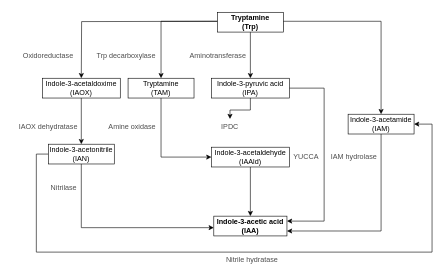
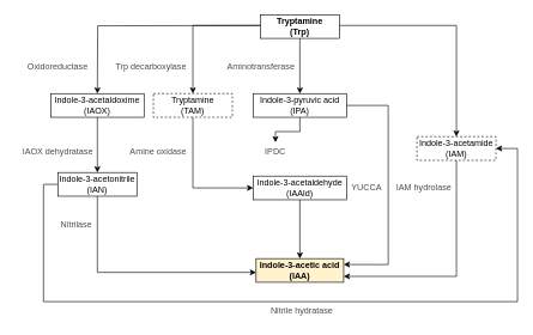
  <mxCell id="0" />
  <mxCell id="1" parent="0" />
  <mxCell id="2" style="edgeStyle=orthogonalEdgeStyle;rounded=0;orthogonalLoop=1;jettySize=auto;html=1;exitX=0.5;exitY=1;exitDx=0;exitDy=0;entryX=0.5;entryY=0;entryDx=0;entryDy=0;" parent="1" target="11" edge="1"><mxGeometry relative="1" as="geometry"><mxPoint x="471" y="50" as="sourcePoint" /><Array as="points"><mxPoint x="471" y="35" /><mxPoint x="635" y="35" /></Array></mxGeometry></mxCell>
  <mxCell id="3" style="edgeStyle=orthogonalEdgeStyle;rounded=0;orthogonalLoop=1;jettySize=auto;html=1;exitX=0.5;exitY=1;exitDx=0;exitDy=0;entryX=0.5;entryY=0;entryDx=0;entryDy=0;" parent="1" source="6" target="16" edge="1"><mxGeometry relative="1" as="geometry" /></mxCell>
  <mxCell id="4" style="edgeStyle=orthogonalEdgeStyle;rounded=0;orthogonalLoop=1;jettySize=auto;html=1;fontColor=#3333FF;" parent="1" source="6" target="18" edge="1"><mxGeometry relative="1" as="geometry"><Array as="points"><mxPoint x="268" y="35" /></Array></mxGeometry></mxCell>
  <mxCell id="5" style="edgeStyle=orthogonalEdgeStyle;rounded=0;orthogonalLoop=1;jettySize=auto;html=1;exitX=0;exitY=0.5;exitDx=0;exitDy=0;fontColor=#3333FF;" parent="1" edge="1"><mxGeometry relative="1" as="geometry"><mxPoint x="369" y="35" as="sourcePoint" /><mxPoint x="135.007" y="130" as="targetPoint" /></mxGeometry></mxCell>
  <mxCell id="6" value="&lt;b&gt;Tryptamine&lt;br&gt;(Trp)&lt;/b&gt;" style="rounded=0;whiteSpace=wrap;html=1;" parent="1" vertex="1"><mxGeometry x="362" y="20" width="110" height="33" as="geometry" /></mxCell>
- <mxCell id="7" value="&lt;b&gt;Indole-3-acetic acid&lt;br&gt;(IAA)&lt;/b&gt;" style="rounded=0;whiteSpace=wrap;html=1;" parent="1" vertex="1"><mxGeometry x="356" y="360" width="122" height="33" as="geometry" /></mxCell>
+ <mxCell id="7" value="&lt;b&gt;Indole-3-acetic acid&lt;br&gt;(IAA)&lt;/b&gt;" style="rounded=0;whiteSpace=wrap;html=1;fillColor=#fff2cc;" parent="1" vertex="1"><mxGeometry x="356" y="360" width="122" height="33" as="geometry" /></mxCell>
  <mxCell id="8" style="edgeStyle=orthogonalEdgeStyle;rounded=0;orthogonalLoop=1;jettySize=auto;html=1;exitX=0.5;exitY=1;exitDx=0;exitDy=0;fontColor=#3333FF;" parent="1" source="9" target="20" edge="1"><mxGeometry relative="1" as="geometry" /></mxCell>
  <mxCell id="9" value="Indole-3-acetaldoxime &lt;br&gt;(IAOX)" style="rounded=0;whiteSpace=wrap;html=1;" parent="1" vertex="1"><mxGeometry x="70" y="130" width="130" height="33" as="geometry" /></mxCell>
  <mxCell id="10" style="edgeStyle=orthogonalEdgeStyle;rounded=0;orthogonalLoop=1;jettySize=auto;html=1;exitX=0.5;exitY=1;exitDx=0;exitDy=0;entryX=1;entryY=0.75;entryDx=0;entryDy=0;" parent="1" source="11" target="7" edge="1"><mxGeometry relative="1" as="geometry"><mxPoint x="479" y="384.75" as="targetPoint" /></mxGeometry></mxCell>
- <mxCell id="11" value="Indole-3-acetamide&lt;br&gt;(IAM)" style="rounded=0;whiteSpace=wrap;html=1;" parent="1" vertex="1"><mxGeometry x="580" y="190" width="110" height="33" as="geometry" /></mxCell>
+ <mxCell id="11" value="Indole-3-acetamide&lt;br&gt;(IAM)" style="rounded=0;whiteSpace=wrap;html=1;dashed=1;" parent="1" vertex="1"><mxGeometry x="580" y="190" width="110" height="33" as="geometry" /></mxCell>
  <mxCell id="12" style="edgeStyle=orthogonalEdgeStyle;rounded=0;orthogonalLoop=1;jettySize=auto;html=1;" parent="1" source="13" target="7" edge="1"><mxGeometry relative="1" as="geometry" /></mxCell>
  <mxCell id="13" value="Indole-3-acetaldehyde&lt;br&gt;(IAAld)" style="rounded=0;whiteSpace=wrap;html=1;" parent="1" vertex="1"><mxGeometry x="352" y="245" width="130" height="33" as="geometry" /></mxCell>
  <mxCell id="14" style="edgeStyle=orthogonalEdgeStyle;rounded=0;orthogonalLoop=1;jettySize=auto;html=1;exitX=0.5;exitY=1;exitDx=0;exitDy=0;" parent="1" source="16" target="30" edge="1"><mxGeometry relative="1" as="geometry" /></mxCell>
  <mxCell id="15" style="edgeStyle=orthogonalEdgeStyle;rounded=0;orthogonalLoop=1;jettySize=auto;html=1;exitX=1;exitY=0.5;exitDx=0;exitDy=0;entryX=1;entryY=0.25;entryDx=0;entryDy=0;" parent="1" source="16" target="7" edge="1"><mxGeometry relative="1" as="geometry"><mxPoint x="489" y="146.5" as="sourcePoint" /><mxPoint x="479" y="368.25" as="targetPoint" /><Array as="points"><mxPoint x="540" y="147" /><mxPoint x="540" y="368" /></Array></mxGeometry></mxCell>
  <mxCell id="16" value="Indole-3-pyruvic acid (IPA)" style="rounded=0;whiteSpace=wrap;html=1;" parent="1" vertex="1"><mxGeometry x="352" y="130" width="130" height="33" as="geometry" /></mxCell>
  <mxCell id="17" style="edgeStyle=orthogonalEdgeStyle;rounded=0;orthogonalLoop=1;jettySize=auto;html=1;exitX=0.5;exitY=1;exitDx=0;exitDy=0;entryX=0;entryY=0.5;entryDx=0;entryDy=0;fontColor=#3333FF;" parent="1" source="18" target="13" edge="1"><mxGeometry relative="1" as="geometry" /></mxCell>
- <mxCell id="18" value="Tryptamine&lt;br&gt;(TAM)" style="rounded=0;whiteSpace=wrap;html=1;" parent="1" vertex="1"><mxGeometry x="213" y="130" width="110" height="33" as="geometry" /></mxCell>
+ <mxCell id="18" value="Tryptamine&lt;br&gt;(TAM)" style="rounded=0;whiteSpace=wrap;html=1;dashed=1;" parent="1" vertex="1"><mxGeometry x="213" y="130" width="110" height="33" as="geometry" /></mxCell>
  <mxCell id="19" style="edgeStyle=orthogonalEdgeStyle;rounded=0;orthogonalLoop=1;jettySize=auto;html=1;exitX=0;exitY=0.5;exitDx=0;exitDy=0;entryX=1;entryY=0.5;entryDx=0;entryDy=0;" parent="1" source="20" target="11" edge="1"><mxGeometry relative="1" as="geometry"><mxPoint x="700" y="200" as="targetPoint" /><Array as="points"><mxPoint x="60" y="257" /><mxPoint x="60" y="420" /><mxPoint x="720" y="420" /><mxPoint x="720" y="207" /><mxPoint x="690" y="207" /></Array></mxGeometry></mxCell>
  <mxCell id="20" value="Indole-3-acetonitrile&lt;br&gt;(IAN)" style="rounded=0;whiteSpace=wrap;html=1;" parent="1" vertex="1"><mxGeometry x="80" y="240" width="110" height="33" as="geometry" /></mxCell>
  <mxCell id="21" value="&lt;font color=&quot;#4d4d4d&quot;&gt;Aminotransferase&lt;/font&gt;" style="rounded=0;whiteSpace=wrap;html=1;fillColor=none;strokeColor=none;" parent="1" vertex="1"><mxGeometry x="303" y="80" width="120" height="25" as="geometry" /></mxCell>
  <mxCell id="22" value="&lt;font color=&quot;#4d4d4d&quot;&gt;Trp decarboxylase&lt;/font&gt;" style="rounded=0;whiteSpace=wrap;html=1;fillColor=none;strokeColor=none;" parent="1" vertex="1"><mxGeometry x="150" y="80" width="120" height="25" as="geometry" /></mxCell>
  <mxCell id="23" value="&lt;font color=&quot;#4d4d4d&quot;&gt;Oxidoreductase&lt;/font&gt;" style="rounded=0;whiteSpace=wrap;html=1;fillColor=none;strokeColor=none;" parent="1" vertex="1"><mxGeometry x="20" y="80" width="120" height="25" as="geometry" /></mxCell>
  <mxCell id="24" value="&lt;font color=&quot;#4d4d4d&quot;&gt;IAOX dehydratase&lt;/font&gt;" style="rounded=0;whiteSpace=wrap;html=1;fillColor=none;strokeColor=none;" parent="1" vertex="1"><mxGeometry x="20" y="198" width="120" height="25" as="geometry" /></mxCell>
  <mxCell id="25" value="&lt;font color=&quot;#4d4d4d&quot;&gt;Nitrilase&lt;/font&gt;" style="rounded=0;whiteSpace=wrap;html=1;fillColor=none;strokeColor=none;" parent="1" vertex="1"><mxGeometry x="66" y="300" width="80" height="25" as="geometry" /></mxCell>
  <mxCell id="26" style="edgeStyle=orthogonalEdgeStyle;rounded=0;orthogonalLoop=1;jettySize=auto;html=1;exitX=0.5;exitY=1;exitDx=0;exitDy=0;entryX=0;entryY=0.582;entryDx=0;entryDy=0;entryPerimeter=0;" parent="1" source="20" target="7" edge="1"><mxGeometry relative="1" as="geometry" /></mxCell>
  <mxCell id="27" value="&lt;font color=&quot;#4d4d4d&quot;&gt;Nitrile hydratase&lt;/font&gt;" style="rounded=0;whiteSpace=wrap;html=1;fillColor=none;strokeColor=none;" parent="1" vertex="1"><mxGeometry x="370" y="420" width="100" height="25" as="geometry" /></mxCell>
  <mxCell id="28" value="&lt;font color=&quot;#4d4d4d&quot;&gt;IAM hydrolase&lt;/font&gt;" style="rounded=0;whiteSpace=wrap;html=1;fillColor=none;strokeColor=none;" parent="1" vertex="1"><mxGeometry x="530" y="249" width="120" height="25" as="geometry" /></mxCell>
  <mxCell id="29" value="&lt;font color=&quot;#4d4d4d&quot;&gt;YUCCA&lt;/font&gt;" style="rounded=0;whiteSpace=wrap;html=1;fillColor=none;strokeColor=none;" parent="1" vertex="1"><mxGeometry x="450" y="249" width="120" height="25" as="geometry" /></mxCell>
  <mxCell id="30" value="&lt;font color=&quot;#4d4d4d&quot;&gt;IPDC&lt;/font&gt;" style="rounded=0;whiteSpace=wrap;html=1;fillColor=none;strokeColor=none;" parent="1" vertex="1"><mxGeometry x="323" y="198" width="120" height="25" as="geometry" /></mxCell>
  <mxCell id="31" value="&lt;font color=&quot;#4d4d4d&quot;&gt;Amine oxidase&lt;/font&gt;" style="rounded=0;whiteSpace=wrap;html=1;fillColor=none;strokeColor=none;" parent="1" vertex="1"><mxGeometry x="160" y="198" width="120" height="25" as="geometry" /></mxCell>
